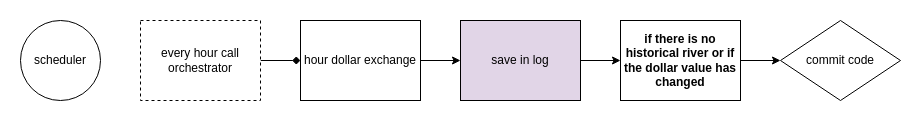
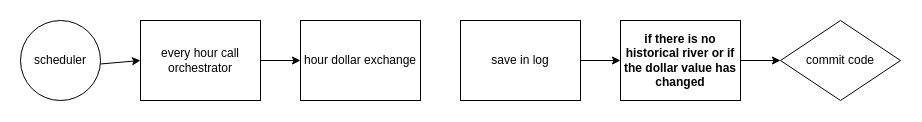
  <mxCell id="0" />
  <mxCell id="1" parent="0" />
+ <mxCell id="2" value="" style="edgeStyle=none;html=1;" edge="1" parent="1" source="3" target="7"><mxGeometry relative="1" as="geometry" /></mxCell>
  <mxCell id="3" value="scheduler" style="ellipse;whiteSpace=wrap;html=1;aspect=fixed;" vertex="1" parent="1"><mxGeometry x="20" y="20" width="80" height="80" as="geometry" /></mxCell>
- <mxCell id="4" value="" style="edgeStyle=none;html=1;" edge="1" parent="1" source="5" target="9"><mxGeometry relative="1" as="geometry" /></mxCell>
  <mxCell id="5" value="hour dollar exchange" style="rounded=0;whiteSpace=wrap;html=1;" vertex="1" parent="1"><mxGeometry x="300" y="20" width="120" height="80" as="geometry" /></mxCell>
- <mxCell id="6" value="" style="edgeStyle=none;html=1;endArrow=diamond;" edge="1" parent="1" source="7" target="5"><mxGeometry relative="1" as="geometry" /></mxCell>
- <mxCell id="7" value="every hour call orchestrator" style="rounded=0;whiteSpace=wrap;html=1;dashed=1;" vertex="1" parent="1"><mxGeometry x="140" y="20" width="120" height="80" as="geometry" /></mxCell>
+ <mxCell id="6" value="" style="edgeStyle=none;html=1;" edge="1" parent="1" source="7" target="5"><mxGeometry relative="1" as="geometry" /></mxCell>
+ <mxCell id="7" value="every hour call orchestrator" style="rounded=0;whiteSpace=wrap;html=1;" vertex="1" parent="1"><mxGeometry x="140" y="20" width="120" height="80" as="geometry" /></mxCell>
  <mxCell id="8" value="" style="edgeStyle=none;html=1;" edge="1" parent="1" source="9" target="11"><mxGeometry relative="1" as="geometry" /></mxCell>
- <mxCell id="9" value="save in log" style="rounded=0;whiteSpace=wrap;html=1;fillColor=#e1d5e7;" vertex="1" parent="1"><mxGeometry x="460" y="20" width="120" height="80" as="geometry" /></mxCell>
+ <mxCell id="9" value="save in log" style="rounded=0;whiteSpace=wrap;html=1;" vertex="1" parent="1"><mxGeometry x="460" y="20" width="120" height="80" as="geometry" /></mxCell>
  <mxCell id="10" value="" style="edgeStyle=none;html=1;" edge="1" parent="1" source="11" target="12"><mxGeometry relative="1" as="geometry" /></mxCell>
  <mxCell id="11" value="if there is no historical river or if the dollar value has changed" style="rounded=0;whiteSpace=wrap;html=1;fontStyle=1" vertex="1" parent="1"><mxGeometry x="620" y="20" width="120" height="80" as="geometry" /></mxCell>
  <mxCell id="12" value="commit code" style="rhombus;whiteSpace=wrap;html=1;" vertex="1" parent="1"><mxGeometry x="780" y="20" width="120" height="80" as="geometry" /></mxCell>
